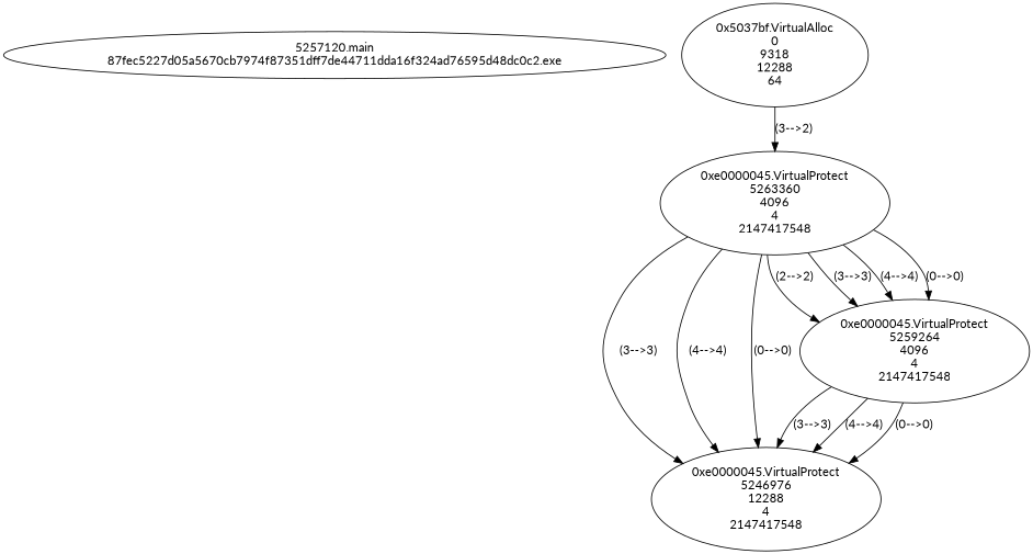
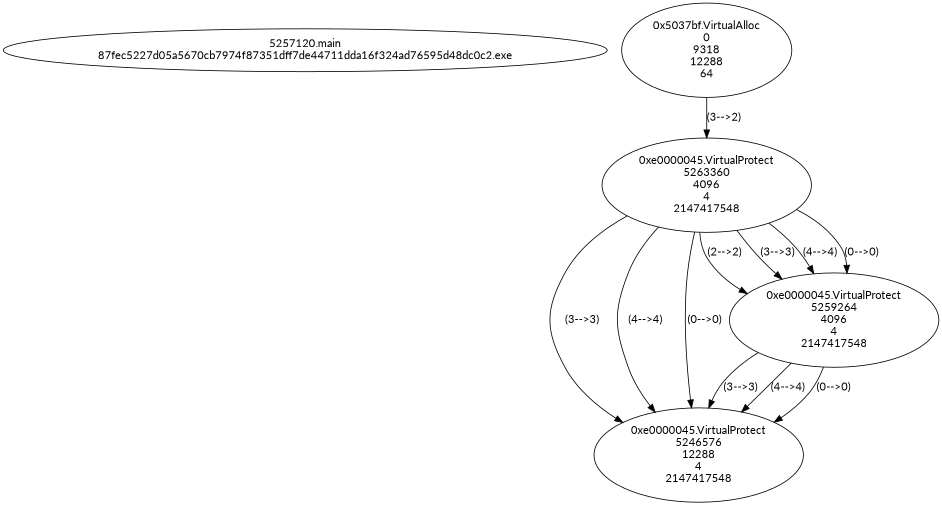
  digraph {
    fontname=Lato
    node [fontname=Lato]
    edge [fontname=Lato]
    n1 [label="5257120.main\n87fec5227d05a5670cb7974f87351dff7de44711dda16f324ad76595d48dc0c2.exe"]
    n2 [label="0x5037bf.VirtualAlloc\n0\n9318\n12288\n64"]
    n3 [label="0xe0000045.VirtualProtect\n5263360\n4096\n4\n2147417548"]
-   n4 [label="0xe0000045.VirtualProtect\n5246976\n12288\n4\n2147417548"]
+   n4 [label="0xe0000045.VirtualProtect\n5246576\n12288\n4\n2147417548"]
    n5 [label="0xe0000045.VirtualProtect\n5259264\n4096\n4\n2147417548"]
    n2 -> n3 [label="(3-->2)"]
    n3 -> n4 [label="(3-->3)"]
    n3 -> n4 [label="(4-->4)"]
    n3 -> n4 [label="(0-->0)"]
    n3 -> n5 [label="(2-->2)"]
    n3 -> n5 [label="(3-->3)"]
    n3 -> n5 [label="(4-->4)"]
    n3 -> n5 [label="(0-->0)"]
    n5 -> n4 [label="(3-->3)"]
    n5 -> n4 [label="(4-->4)"]
    n5 -> n4 [label="(0-->0)"]
  }
